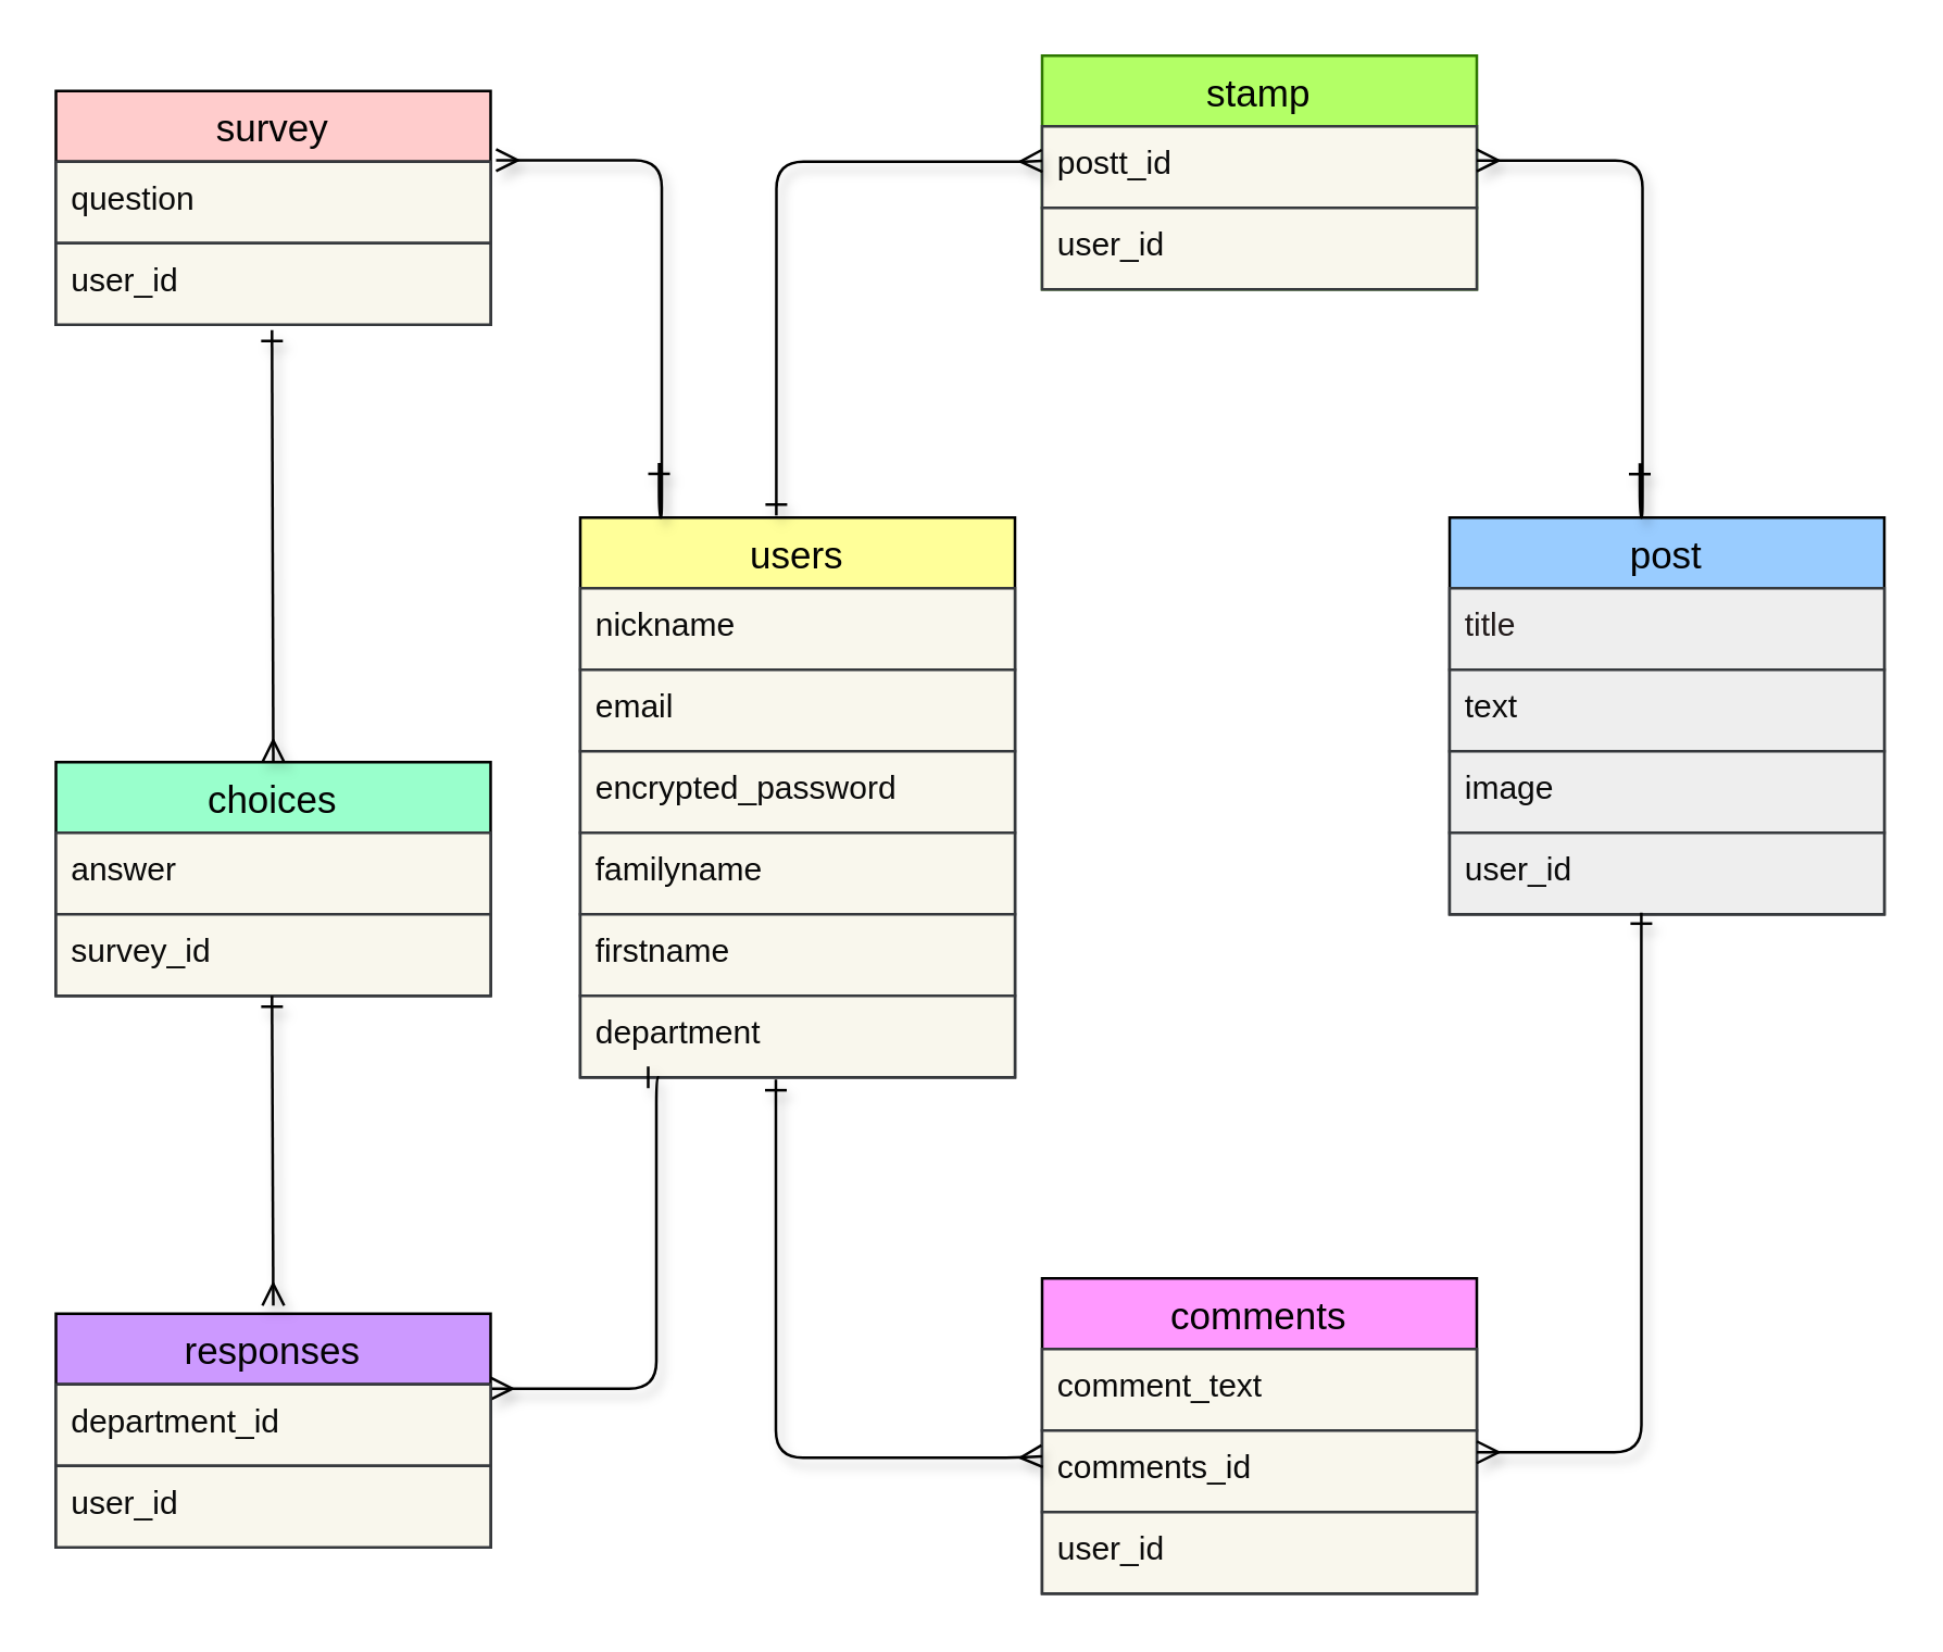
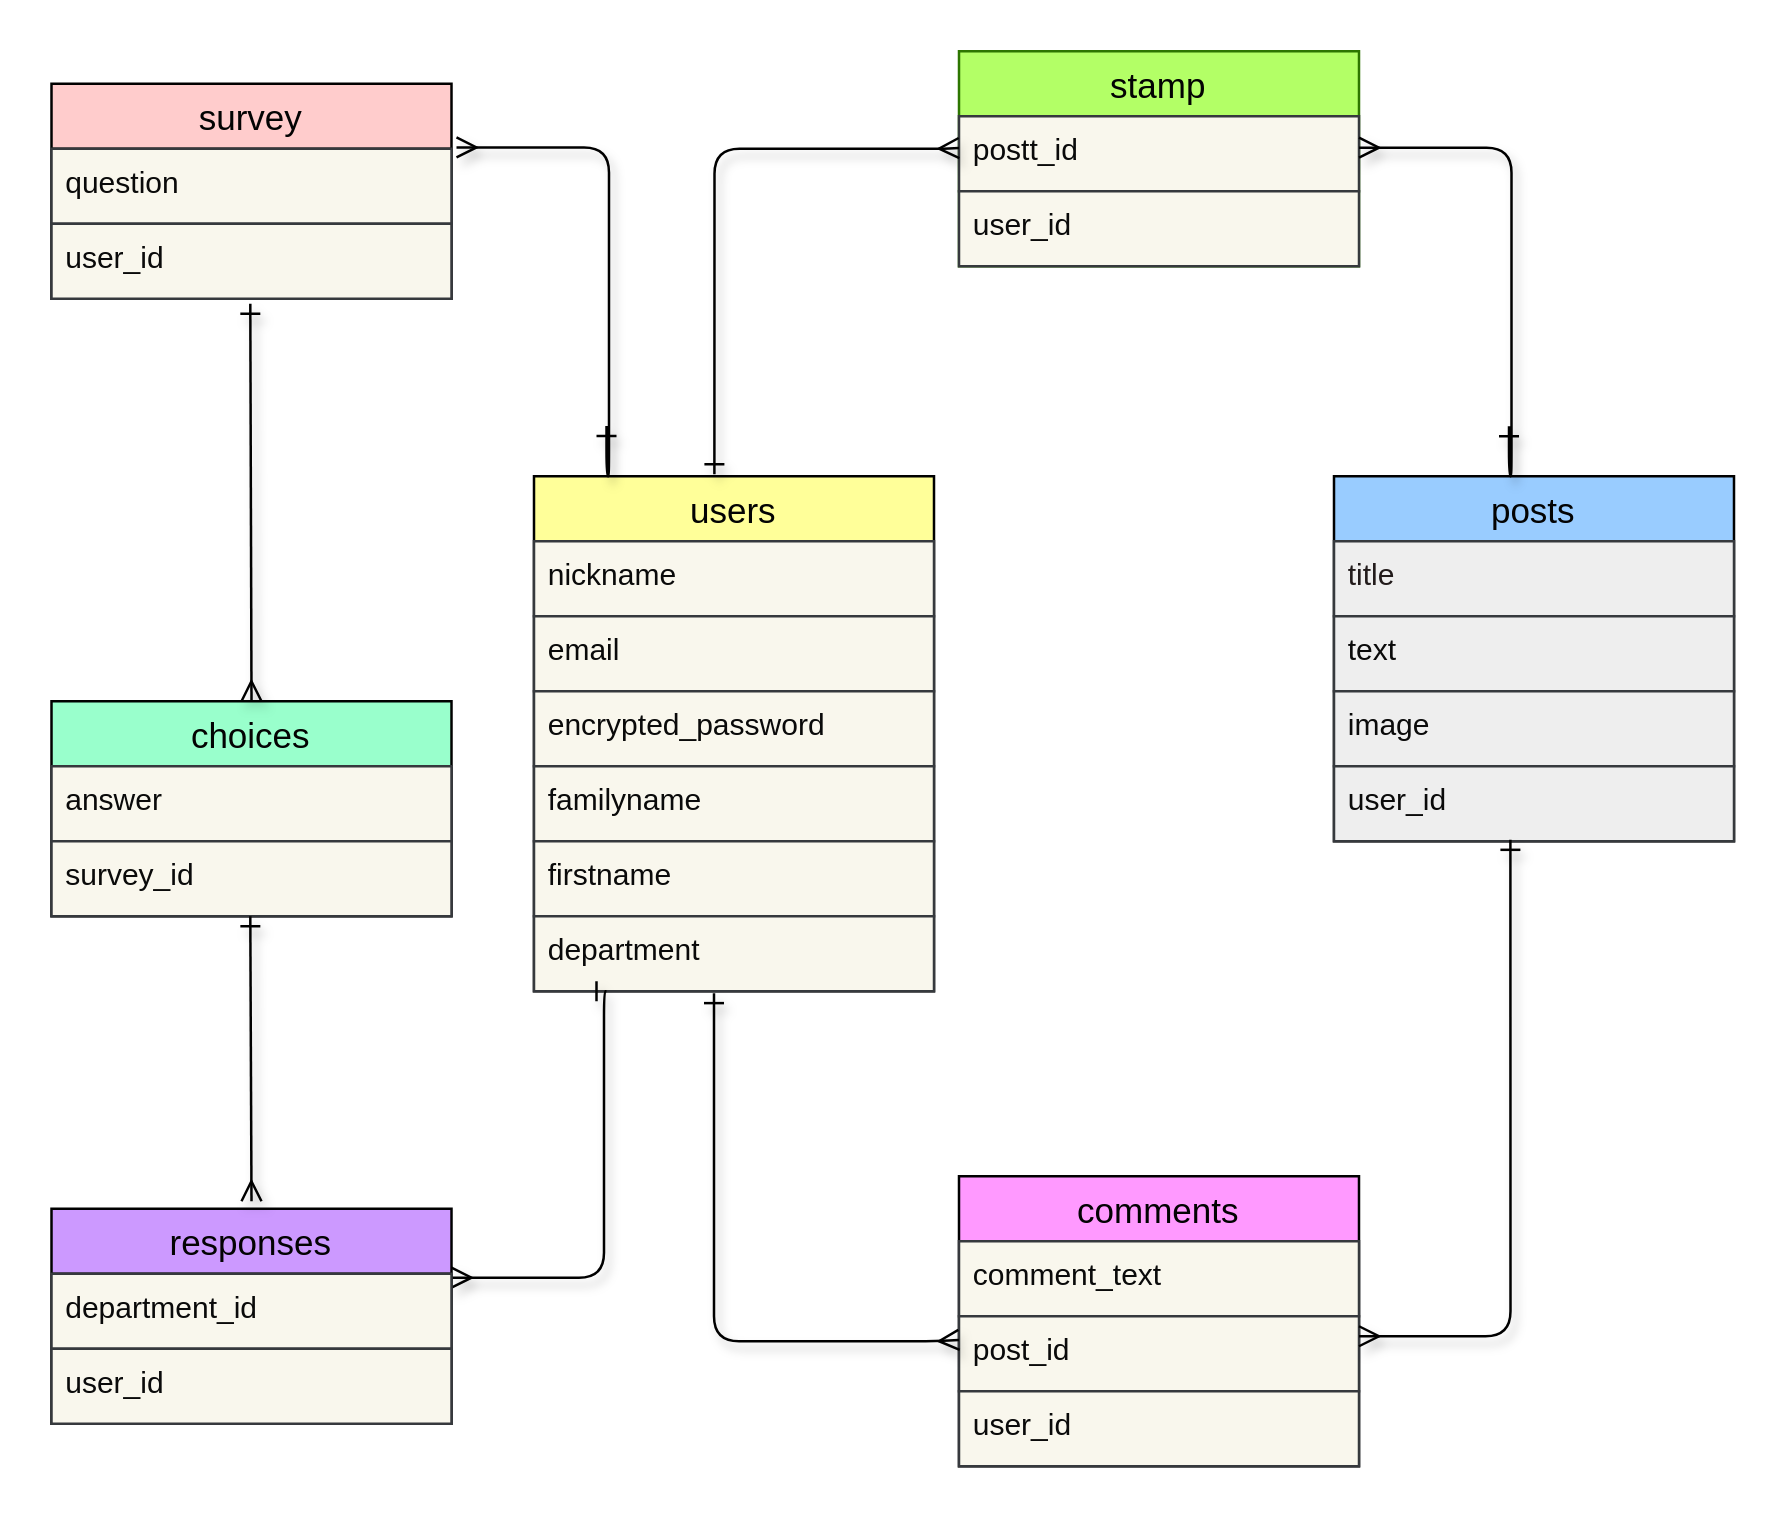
  <mxCell id="0" />
  <mxCell id="1" parent="0" />
  <mxCell id="2" value="users" style="swimlane;fontStyle=0;childLayout=stackLayout;horizontal=1;startSize=26;horizontalStack=0;resizeParent=1;resizeParentMax=0;resizeLast=0;collapsible=1;marginBottom=0;align=center;fontSize=14;fillColor=#FFFF99;fontColor=#030303;" parent="1" vertex="1"><mxGeometry x="213" y="190" width="160" height="206" as="geometry" /></mxCell>
  <mxCell id="3" value="nickname" style="text;strokeColor=#36393d;fillColor=#f9f7ed;spacingLeft=4;spacingRight=4;overflow=hidden;rotatable=0;points=[[0,0.5],[1,0.5]];portConstraint=eastwest;fontSize=12;fontColor=#0A0A0A;" parent="2" vertex="1"><mxGeometry y="26" width="160" height="30" as="geometry" /></mxCell>
  <mxCell id="4" value="email" style="text;strokeColor=#36393d;fillColor=#f9f7ed;spacingLeft=4;spacingRight=4;overflow=hidden;rotatable=0;points=[[0,0.5],[1,0.5]];portConstraint=eastwest;fontSize=12;fontColor=#0A0A0A;" parent="2" vertex="1"><mxGeometry y="56" width="160" height="30" as="geometry" /></mxCell>
  <mxCell id="5" value="encrypted_password" style="text;strokeColor=#36393d;fillColor=#f9f7ed;spacingLeft=4;spacingRight=4;overflow=hidden;rotatable=0;points=[[0,0.5],[1,0.5]];portConstraint=eastwest;fontSize=12;fontColor=#0A0A0A;" parent="2" vertex="1"><mxGeometry y="86" width="160" height="30" as="geometry" /></mxCell>
  <mxCell id="6" value="familyname" style="text;strokeColor=#36393d;fillColor=#f9f7ed;spacingLeft=4;spacingRight=4;overflow=hidden;rotatable=0;points=[[0,0.5],[1,0.5]];portConstraint=eastwest;fontSize=12;fontColor=#0A0A0A;" parent="2" vertex="1"><mxGeometry y="116" width="160" height="30" as="geometry" /></mxCell>
  <mxCell id="7" value="firstname" style="text;strokeColor=#36393d;fillColor=#f9f7ed;spacingLeft=4;spacingRight=4;overflow=hidden;rotatable=0;points=[[0,0.5],[1,0.5]];portConstraint=eastwest;fontSize=12;fontColor=#0A0A0A;" parent="2" vertex="1"><mxGeometry y="146" width="160" height="30" as="geometry" /></mxCell>
  <mxCell id="8" value="department" style="text;strokeColor=#36393d;fillColor=#f9f7ed;spacingLeft=4;spacingRight=4;overflow=hidden;rotatable=0;points=[[0,0.5],[1,0.5]];portConstraint=eastwest;fontSize=12;fontColor=#0A0A0A;" parent="2" vertex="1"><mxGeometry y="176" width="160" height="30" as="geometry" /></mxCell>
- <mxCell id="9" value="post" style="swimlane;fontStyle=0;childLayout=stackLayout;horizontal=1;startSize=26;horizontalStack=0;resizeParent=1;resizeParentMax=0;resizeLast=0;collapsible=1;marginBottom=0;align=center;fontSize=14;fillColor=#99CCFF;fontColor=#030303;" parent="1" vertex="1"><mxGeometry x="533" y="190" width="160" height="146" as="geometry" /></mxCell>
+ <mxCell id="9" value="posts" style="swimlane;fontStyle=0;childLayout=stackLayout;horizontal=1;startSize=26;horizontalStack=0;resizeParent=1;resizeParentMax=0;resizeLast=0;collapsible=1;marginBottom=0;align=center;fontSize=14;fillColor=#99CCFF;fontColor=#030303;" parent="1" vertex="1"><mxGeometry x="533" y="190" width="160" height="146" as="geometry" /></mxCell>
  <mxCell id="10" value="title" style="text;strokeColor=#36393d;fillColor=#eeeeee;spacingLeft=4;spacingRight=4;overflow=hidden;rotatable=0;points=[[0,0.5],[1,0.5]];portConstraint=eastwest;fontSize=12;fontColor=#221b1b;" parent="9" vertex="1"><mxGeometry y="26" width="160" height="30" as="geometry" /></mxCell>
  <mxCell id="11" value="text" style="text;strokeColor=#36393d;fillColor=#eeeeee;spacingLeft=4;spacingRight=4;overflow=hidden;rotatable=0;points=[[0,0.5],[1,0.5]];portConstraint=eastwest;fontSize=12;fontColor=#0A0A0A;" vertex="1" parent="9"><mxGeometry y="56" width="160" height="30" as="geometry" /></mxCell>
  <mxCell id="12" value="image" style="text;strokeColor=#36393d;fillColor=#eeeeee;spacingLeft=4;spacingRight=4;overflow=hidden;rotatable=0;points=[[0,0.5],[1,0.5]];portConstraint=eastwest;fontSize=12;fontColor=#0A0A0A;" parent="9" vertex="1"><mxGeometry y="86" width="160" height="30" as="geometry" /></mxCell>
  <mxCell id="13" value="user_id" style="text;strokeColor=#36393d;fillColor=#eeeeee;spacingLeft=4;spacingRight=4;overflow=hidden;rotatable=0;points=[[0,0.5],[1,0.5]];portConstraint=eastwest;fontSize=12;fontColor=#0A0A0A;" parent="9" vertex="1"><mxGeometry y="116" width="160" height="30" as="geometry" /></mxCell>
  <mxCell id="14" value="comments" style="swimlane;fontStyle=0;childLayout=stackLayout;horizontal=1;startSize=26;horizontalStack=0;resizeParent=1;resizeParentMax=0;resizeLast=0;collapsible=1;marginBottom=0;align=center;fontSize=14;fillColor=#FF99FF;fontColor=#030303;labelBackgroundColor=none;labelBorderColor=none;" parent="1" vertex="1"><mxGeometry x="383" y="470" width="160" height="116" as="geometry" /></mxCell>
  <mxCell id="15" value="comment_text" style="text;strokeColor=#36393d;fillColor=#f9f7ed;spacingLeft=4;spacingRight=4;overflow=hidden;rotatable=0;points=[[0,0.5],[1,0.5]];portConstraint=eastwest;fontSize=12;labelBackgroundColor=none;labelBorderColor=none;fontColor=#0A0A0A;" parent="14" vertex="1"><mxGeometry y="26" width="160" height="30" as="geometry" /></mxCell>
- <mxCell id="16" value="comments_id" style="text;strokeColor=#36393d;fillColor=#f9f7ed;spacingLeft=4;spacingRight=4;overflow=hidden;rotatable=0;points=[[0,0.5],[1,0.5]];portConstraint=eastwest;fontSize=12;labelBackgroundColor=none;labelBorderColor=none;fontColor=#0A0A0A;" parent="14" vertex="1"><mxGeometry y="56" width="160" height="30" as="geometry" /></mxCell>
+ <mxCell id="16" value="post_id" style="text;strokeColor=#36393d;fillColor=#f9f7ed;spacingLeft=4;spacingRight=4;overflow=hidden;rotatable=0;points=[[0,0.5],[1,0.5]];portConstraint=eastwest;fontSize=12;labelBackgroundColor=none;labelBorderColor=none;fontColor=#0A0A0A;" parent="14" vertex="1"><mxGeometry y="56" width="160" height="30" as="geometry" /></mxCell>
  <mxCell id="17" value="user_id" style="text;strokeColor=#36393d;fillColor=#f9f7ed;spacingLeft=4;spacingRight=4;overflow=hidden;rotatable=0;points=[[0,0.5],[1,0.5]];portConstraint=eastwest;fontSize=12;labelBackgroundColor=none;labelBorderColor=none;fontColor=#0A0A0A;" parent="14" vertex="1"><mxGeometry y="86" width="160" height="30" as="geometry" /></mxCell>
  <mxCell id="18" style="edgeStyle=orthogonalEdgeStyle;html=1;strokeColor=default;jumpStyle=none;shadow=1;endArrow=ERmany;endFill=0;startArrow=ERone;startFill=0;exitX=0.441;exitY=0.981;exitDx=0;exitDy=0;exitPerimeter=0;fontColor=#030303;" parent="1" source="13" edge="1"><mxGeometry relative="1" as="geometry"><mxPoint x="602.79" y="380" as="sourcePoint" /><mxPoint x="543" y="534" as="targetPoint" /><Array as="points"><mxPoint x="604" y="534" /></Array></mxGeometry></mxCell>
  <mxCell id="19" style="edgeStyle=orthogonalEdgeStyle;html=1;strokeColor=default;jumpStyle=none;shadow=1;endArrow=ERmany;endFill=0;startArrow=ERone;startFill=0;entryX=-0.014;entryY=0.082;entryDx=0;entryDy=0;entryPerimeter=0;exitX=0.45;exitY=1.025;exitDx=0;exitDy=0;exitPerimeter=0;fontColor=#030303;" parent="1" source="8" edge="1"><mxGeometry relative="1" as="geometry"><mxPoint x="285.24" y="410" as="sourcePoint" /><mxPoint x="383" y="535.46" as="targetPoint" /><Array as="points"><mxPoint x="285" y="536" /><mxPoint x="375" y="536" /></Array></mxGeometry></mxCell>
  <mxCell id="20" value="stamp" style="swimlane;fontStyle=0;childLayout=stackLayout;horizontal=1;startSize=26;horizontalStack=0;resizeParent=1;resizeParentMax=0;resizeLast=0;collapsible=1;marginBottom=0;align=center;fontSize=14;fillColor=#B3FF66;fontColor=#030303;strokeColor=#2D7600;" vertex="1" parent="1"><mxGeometry x="383" y="20" width="160" height="86" as="geometry" /></mxCell>
  <mxCell id="21" value="postt_id" style="text;strokeColor=#36393d;fillColor=#f9f7ed;spacingLeft=4;spacingRight=4;overflow=hidden;rotatable=0;points=[[0,0.5],[1,0.5]];portConstraint=eastwest;fontSize=12;fontColor=#0A0A0A;" vertex="1" parent="20"><mxGeometry y="26" width="160" height="30" as="geometry" /></mxCell>
  <mxCell id="22" value="user_id" style="text;strokeColor=#36393d;fillColor=#f9f7ed;spacingLeft=4;spacingRight=4;overflow=hidden;rotatable=0;points=[[0,0.5],[1,0.5]];portConstraint=eastwest;fontSize=12;fontColor=#0A0A0A;" vertex="1" parent="20"><mxGeometry y="56" width="160" height="30" as="geometry" /></mxCell>
  <mxCell id="23" style="edgeStyle=orthogonalEdgeStyle;html=1;strokeColor=default;jumpStyle=none;shadow=1;endArrow=ERmany;endFill=0;startArrow=ERone;startFill=0;fontColor=#030303;" edge="1" parent="1"><mxGeometry relative="1" as="geometry"><mxPoint x="603" y="170" as="sourcePoint" /><mxPoint x="543" y="58.57" as="targetPoint" /><Array as="points"><mxPoint x="603" y="190" /><mxPoint x="604" y="190" /><mxPoint x="604" y="59" /></Array></mxGeometry></mxCell>
  <mxCell id="24" style="edgeStyle=orthogonalEdgeStyle;html=1;strokeColor=default;jumpStyle=none;shadow=1;endArrow=ERmany;endFill=0;startArrow=ERone;startFill=0;entryX=-0.014;entryY=0.082;entryDx=0;entryDy=0;entryPerimeter=0;exitX=0.451;exitY=-0.004;exitDx=0;exitDy=0;exitPerimeter=0;fontColor=#030303;" edge="1" parent="1" source="2"><mxGeometry relative="1" as="geometry"><mxPoint x="285" y="180" as="sourcePoint" /><mxPoint x="383" y="58.71" as="targetPoint" /><Array as="points"><mxPoint x="285" y="59" /><mxPoint x="375" y="59" /></Array></mxGeometry></mxCell>
  <mxCell id="25" value="survey" style="swimlane;fontStyle=0;childLayout=stackLayout;horizontal=1;startSize=26;horizontalStack=0;resizeParent=1;resizeParentMax=0;resizeLast=0;collapsible=1;marginBottom=0;align=center;fontSize=14;fillColor=#FFCCCC;fontColor=#030303;" vertex="1" parent="1"><mxGeometry x="20" y="33" width="160" height="86" as="geometry" /></mxCell>
  <mxCell id="26" value="question" style="text;strokeColor=#36393d;fillColor=#f9f7ed;spacingLeft=4;spacingRight=4;overflow=hidden;rotatable=0;points=[[0,0.5],[1,0.5]];portConstraint=eastwest;fontSize=12;fontColor=#0A0A0A;" vertex="1" parent="25"><mxGeometry y="26" width="160" height="30" as="geometry" /></mxCell>
  <mxCell id="27" value="user_id" style="text;strokeColor=#36393d;fillColor=#f9f7ed;spacingLeft=4;spacingRight=4;overflow=hidden;rotatable=0;points=[[0,0.5],[1,0.5]];portConstraint=eastwest;fontSize=12;fontColor=#0A0A0A;" vertex="1" parent="25"><mxGeometry y="56" width="160" height="30" as="geometry" /></mxCell>
  <mxCell id="28" style="edgeStyle=orthogonalEdgeStyle;html=1;strokeColor=default;jumpStyle=none;shadow=1;endArrow=ERmany;endFill=0;startArrow=ERone;startFill=0;fontColor=#030303;" edge="1" parent="1"><mxGeometry y="56" relative="1" as="geometry"><mxPoint x="242" y="169.9" as="sourcePoint" /><mxPoint x="182" y="58.47" as="targetPoint" /><Array as="points"><mxPoint x="242" y="189.95" /><mxPoint x="243" y="189.95" /><mxPoint x="243" y="58.95" /></Array></mxGeometry></mxCell>
  <mxCell id="29" style="edgeStyle=orthogonalEdgeStyle;html=1;strokeColor=default;jumpStyle=none;shadow=1;endArrow=ERmany;endFill=0;startArrow=ERone;startFill=0;fontColor=#030303;" edge="1" parent="1"><mxGeometry relative="1" as="geometry"><mxPoint x="242" y="396" as="sourcePoint" /><mxPoint x="180" y="510.57" as="targetPoint" /><Array as="points"><mxPoint x="241" y="510.57" /></Array></mxGeometry></mxCell>
  <mxCell id="30" value="responses" style="swimlane;fontStyle=0;childLayout=stackLayout;horizontal=1;startSize=26;horizontalStack=0;resizeParent=1;resizeParentMax=0;resizeLast=0;collapsible=1;marginBottom=0;align=center;fontSize=14;fillColor=#CC99FF;fontColor=#030303;" vertex="1" parent="1"><mxGeometry x="20" y="483" width="160" height="86" as="geometry" /></mxCell>
  <mxCell id="31" value="department_id" style="text;strokeColor=#36393d;fillColor=#f9f7ed;spacingLeft=4;spacingRight=4;overflow=hidden;rotatable=0;points=[[0,0.5],[1,0.5]];portConstraint=eastwest;fontSize=12;fontColor=#0A0A0A;" vertex="1" parent="30"><mxGeometry y="26" width="160" height="30" as="geometry" /></mxCell>
  <mxCell id="32" value="user_id" style="text;strokeColor=#36393d;fillColor=#f9f7ed;spacingLeft=4;spacingRight=4;overflow=hidden;rotatable=0;points=[[0,0.5],[1,0.5]];portConstraint=eastwest;fontSize=12;fontColor=#0A0A0A;" vertex="1" parent="30"><mxGeometry y="56" width="160" height="30" as="geometry" /></mxCell>
  <mxCell id="33" value="choices" style="swimlane;fontStyle=0;childLayout=stackLayout;horizontal=1;startSize=26;horizontalStack=0;resizeParent=1;resizeParentMax=0;resizeLast=0;collapsible=1;marginBottom=0;align=center;fontSize=14;fillColor=#99FFCC;fontColor=#030303;" vertex="1" parent="1"><mxGeometry x="20" y="280" width="160" height="86" as="geometry" /></mxCell>
  <mxCell id="34" value="answer" style="text;strokeColor=#36393d;fillColor=#f9f7ed;spacingLeft=4;spacingRight=4;overflow=hidden;rotatable=0;points=[[0,0.5],[1,0.5]];portConstraint=eastwest;fontSize=12;fontColor=#0A0A0A;" vertex="1" parent="33"><mxGeometry y="26" width="160" height="30" as="geometry" /></mxCell>
  <mxCell id="35" value="survey_id" style="text;strokeColor=#36393d;fillColor=#f9f7ed;spacingLeft=4;spacingRight=4;overflow=hidden;rotatable=0;points=[[0,0.5],[1,0.5]];portConstraint=eastwest;fontSize=12;fontColor=#0A0A0A;" vertex="1" parent="33"><mxGeometry y="56" width="160" height="30" as="geometry" /></mxCell>
  <mxCell id="36" style="edgeStyle=none;html=1;strokeColor=default;jumpStyle=none;shadow=1;endArrow=ERmany;endFill=0;startArrow=ERone;startFill=0;entryX=0.5;entryY=0;entryDx=0;entryDy=0;fontColor=#030303;" edge="1" parent="1" target="33"><mxGeometry relative="1" as="geometry"><mxPoint x="99.52" y="121" as="sourcePoint" /><mxPoint x="100" y="240" as="targetPoint" /></mxGeometry></mxCell>
  <mxCell id="37" style="edgeStyle=none;html=1;strokeColor=default;jumpStyle=none;shadow=1;endArrow=ERmany;endFill=0;startArrow=ERone;startFill=0;fontColor=#030303;" edge="1" parent="1"><mxGeometry relative="1" as="geometry"><mxPoint x="99.52" y="366" as="sourcePoint" /><mxPoint x="100" y="480" as="targetPoint" /></mxGeometry></mxCell>
